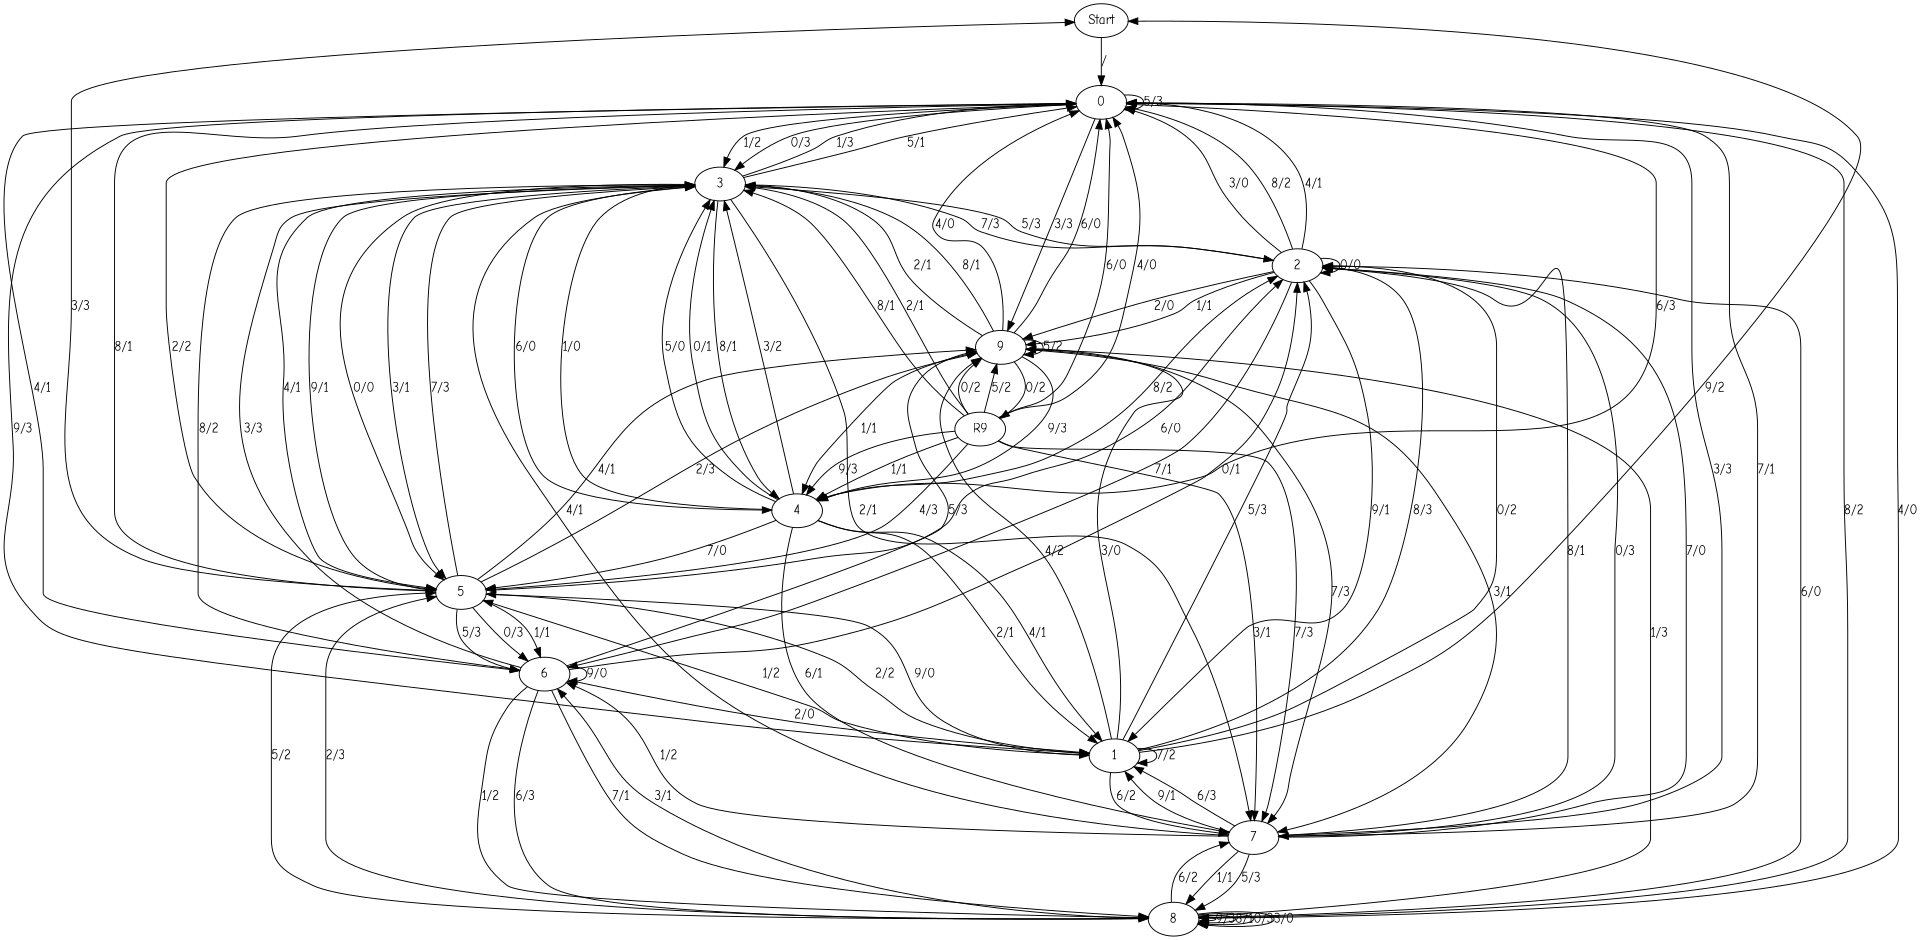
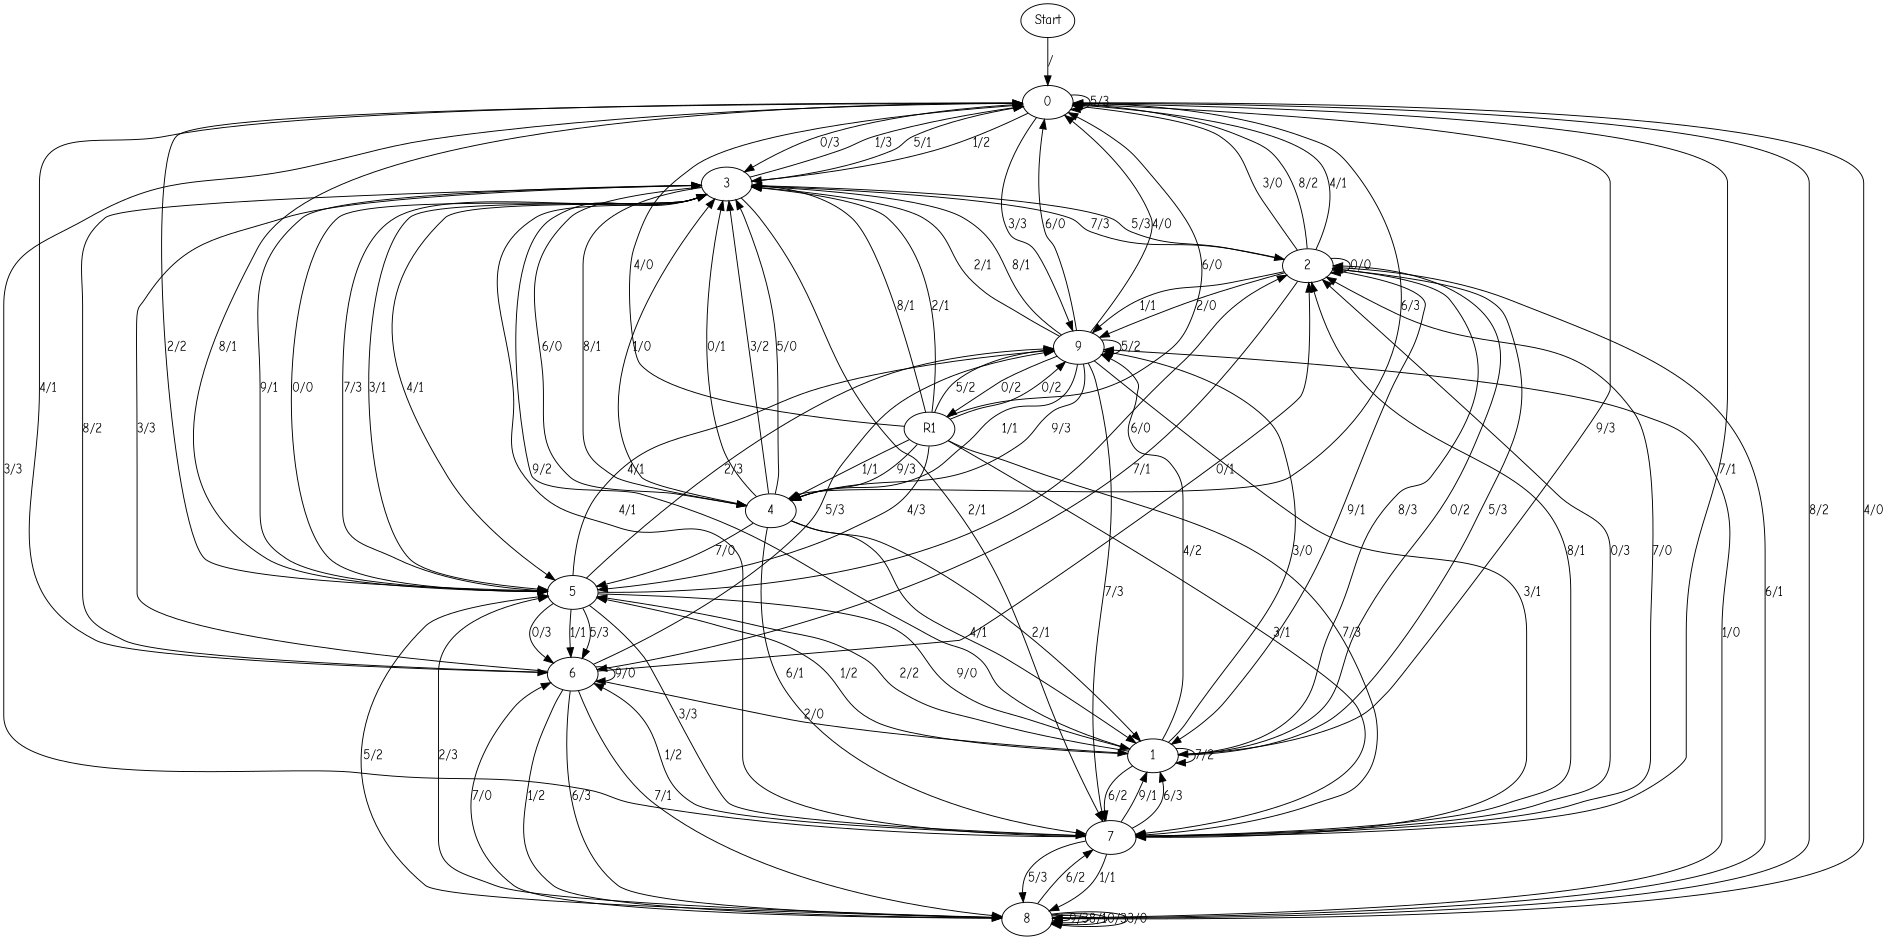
  digraph {
    fontname="Comic Neue"
    node [fontname="Comic Neue"]
    edge [fontname="Comic Neue"]
    Start
    0
    3
    7
    4
    5
    8
    1
    6
    9
    2
-   R9
+   R9 [label=R1]
    Start -> 0 [label="/"]
    0 -> 0 [label="5/3"]
    0 -> 3 [label="1/2"]
    0 -> 3 [label="0/3"]
    0 -> 7 [label="7/1"]
    0 -> 4 [label="6/3"]
    0 -> 5 [label="2/2"]
    0 -> 8 [label="8/2"]
    0 -> 1 [label="9/3"]
    0 -> 6 [label="4/1"]
    0 -> 9 [label="3/3"]
    3 -> 0 [label="1/3"]
    3 -> 0 [label="5/1"]
    3 -> 7 [label="2/1"]
    3 -> 4 [label="6/0"]
    3 -> 4 [label="8/1"]
    3 -> 5 [label="3/1"]
    3 -> 5 [label="4/1"]
    3 -> 5 [label="9/1"]
    3 -> 5 [label="0/0"]
    3 -> 2 [label="7/3"]
    7 -> 0 [label="3/3"]
    7 -> 3 [label="4/1"]
    7 -> 8 [label="1/1"]
    7 -> 8 [label="5/3"]
    7 -> 1 [label="9/1"]
    7 -> 1 [label="6/3"]
    7 -> 6 [label="1/2"]
    7 -> 2 [label="8/1"]
    7 -> 2 [label="0/3"]
    7 -> 2 [label="7/0"]
    4 -> 3 [label="1/0"]
    4 -> 3 [label="0/1"]
    4 -> 3 [label="3/2"]
    4 -> 3 [label="5/0"]
    4 -> 7 [label="6/1"]
    4 -> 5 [label="7/0"]
    4 -> 1 [label="4/1"]
    4 -> 1 [label="2/1"]
-   4 -> 2 [label="8/2"]
    5 -> 0 [label="8/1"]
    5 -> 3 [label="7/3"]
-   5 -> Start [label="3/3"]
+   5 -> 7 [label="3/3"]
    5 -> 1 [label="9/0"]
    5 -> 6 [label="5/3"]
    5 -> 6 [label="0/3"]
    5 -> 6 [label="1/1"]
    5 -> 9 [label="4/1"]
    5 -> 9 [label="2/3"]
    5 -> 2 [label="6/0"]
    8 -> 0 [label="4/0"]
    8 -> 7 [label="6/2"]
    8 -> 5 [label="5/2"]
    8 -> 5 [label="2/3"]
    8 -> 8 [label="9/3"]
    8 -> 8 [label="8/1"]
    8 -> 8 [label="0/3"]
    8 -> 8 [label="3/0"]
-   8 -> 6 [label="3/1"]
-   8 -> 9 [label="1/3"]
-   1 -> Start [label="9/2"]
+   8 -> 6 [label="7/0"]
+   8 -> 9 [label="1/0"]
+   1 -> 3 [label="9/2"]
    1 -> 7 [label="6/2"]
    1 -> 5 [label="1/2"]
    1 -> 5 [label="2/2"]
    1 -> 1 [label="7/2"]
    1 -> 9 [label="4/2"]
    1 -> 9 [label="3/0"]
    1 -> 2 [label="8/3"]
    1 -> 2 [label="0/2"]
    1 -> 2 [label="5/3"]
    6 -> 3 [label="8/2"]
    6 -> 3 [label="3/3"]
    6 -> 8 [label="1/2"]
    6 -> 8 [label="6/3"]
    6 -> 8 [label="7/1"]
    6 -> 1 [label="2/0"]
    6 -> 6 [label="9/0"]
    6 -> 9 [label="5/3"]
    6 -> 2 [label="0/1"]
    9 -> 0 [label="6/0"]
    9 -> 0 [label="4/0"]
    9 -> 3 [label="8/1"]
    9 -> 3 [label="2/1"]
    9 -> 7 [label="7/3"]
    9 -> 7 [label="3/1"]
    9 -> 4 [label="1/1"]
    9 -> 4 [label="9/3"]
    9 -> 9 [label="5/2"]
    9 -> R9 [label="0/2"]
    2 -> 0 [label="3/0"]
    2 -> 0 [label="8/2"]
    2 -> 0 [label="4/1"]
    2 -> 3 [label="5/3"]
-   2 -> 8 [label="6/0"]
+   2 -> 8 [label="6/1"]
    2 -> 1 [label="9/1"]
    2 -> 6 [label="7/1"]
    2 -> 9 [label="2/0"]
    2 -> 9 [label="1/1"]
    2 -> 2 [label="0/0"]
    R9 -> 0 [label="6/0"]
    R9 -> 0 [label="4/0"]
    R9 -> 3 [label="2/1"]
    R9 -> 3 [label="8/1"]
    R9 -> 7 [label="3/1"]
    R9 -> 7 [label="7/3"]
    R9 -> 4 [label="1/1"]
    R9 -> 4 [label="9/3"]
    R9 -> 5 [label="4/3"]
    R9 -> 9 [label="0/2"]
    R9 -> 9 [label="5/2"]
  }
